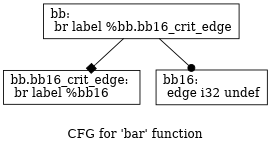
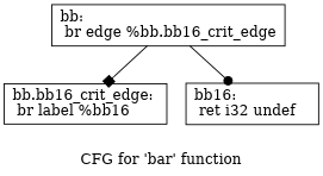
  digraph {
    label="CFG for 'bar' function"
    node [shape=record]
-   n1 [label="{bb:\l  br label %bb.bb16_crit_edge\l}"]
+   n1 [label="{bb:\l  br edge %bb.bb16_crit_edge\l}"]
    n2 [label="{bb.bb16_crit_edge:                                \l  br label %bb16\l}"]
-   n3 [label="{bb16:                                             \l  edge i32 undef\l}"]
+   n3 [label="{bb16:                                             \l  ret i32 undef\l}"]
    n1 -> n2 [arrowhead=box]
    n1 -> n3 [arrowhead=dot]
  }
